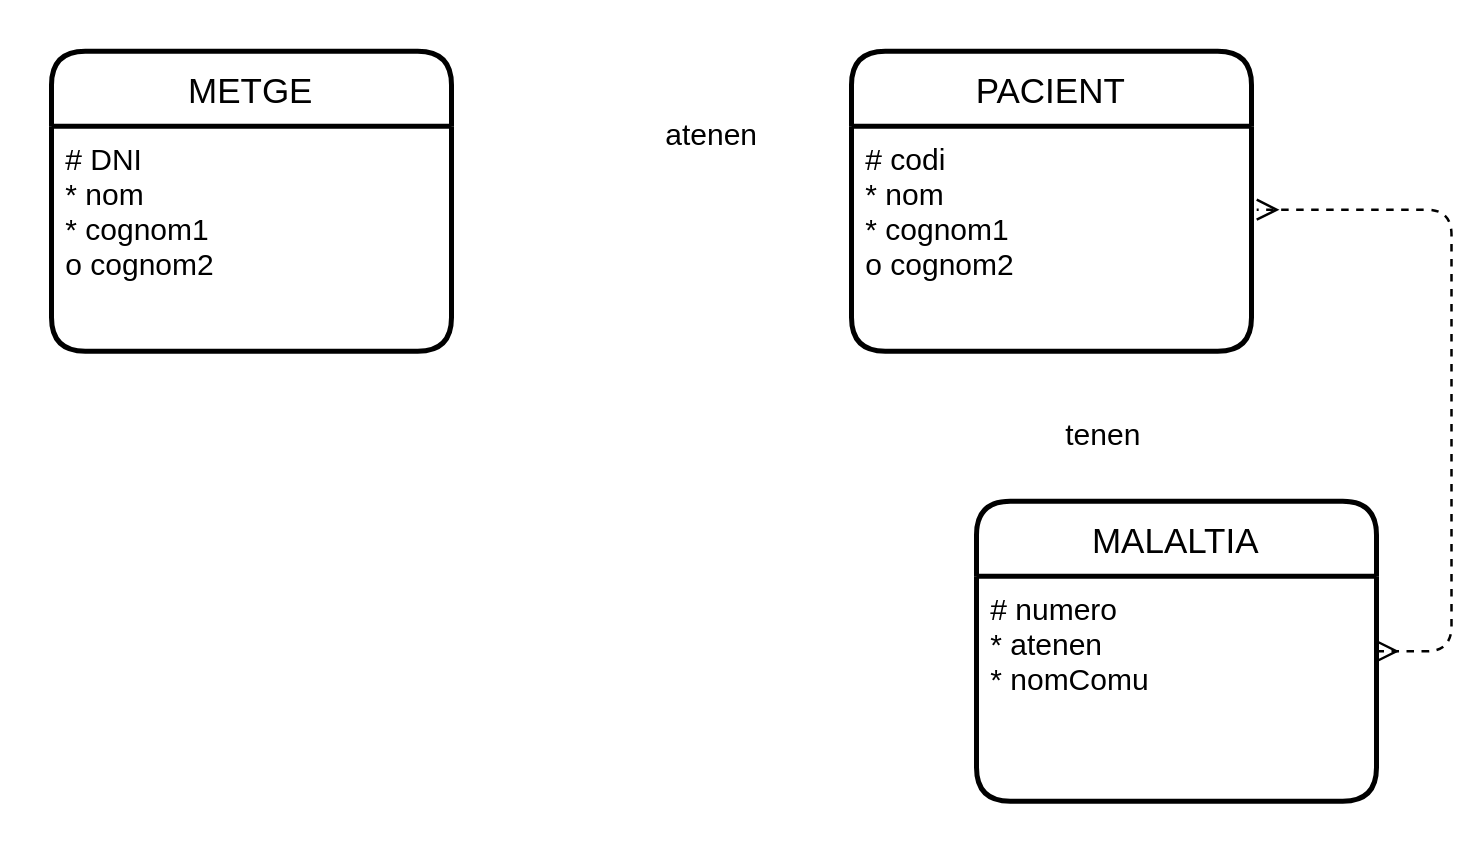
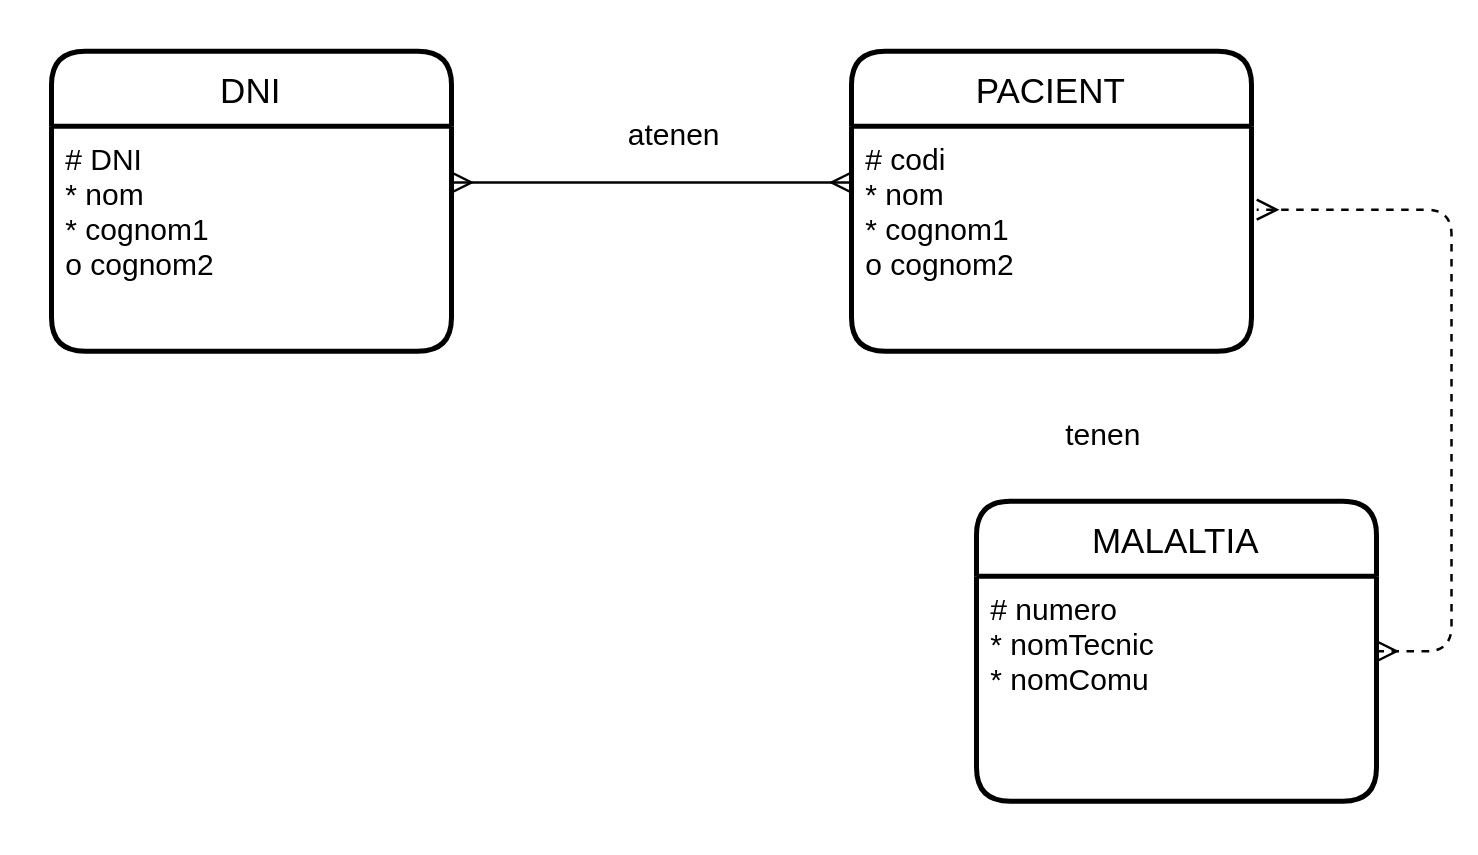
  <mxCell id="0" />
  <mxCell id="1" parent="0" />
- <mxCell id="2" value="METGE" style="swimlane;childLayout=stackLayout;horizontal=1;startSize=30;horizontalStack=0;rounded=1;fontSize=14;fontStyle=0;strokeWidth=2;resizeParent=0;resizeLast=1;shadow=0;dashed=0;align=center;" vertex="1" parent="1"><mxGeometry x="20" y="20" width="160" height="120" as="geometry" /></mxCell>
+ <mxCell id="2" value="DNI" style="swimlane;childLayout=stackLayout;horizontal=1;startSize=30;horizontalStack=0;rounded=1;fontSize=14;fontStyle=0;strokeWidth=2;resizeParent=0;resizeLast=1;shadow=0;dashed=0;align=center;" vertex="1" parent="1"><mxGeometry x="20" y="20" width="160" height="120" as="geometry" /></mxCell>
  <mxCell id="3" value="# DNI&#10;* nom&#10;* cognom1&#10;o cognom2" style="align=left;strokeColor=none;fillColor=none;spacingLeft=4;fontSize=12;verticalAlign=top;resizable=0;rotatable=0;part=1;" vertex="1" parent="2"><mxGeometry y="30" width="160" height="90" as="geometry" /></mxCell>
  <mxCell id="4" value="PACIENT" style="swimlane;childLayout=stackLayout;horizontal=1;startSize=30;horizontalStack=0;rounded=1;fontSize=14;fontStyle=0;strokeWidth=2;resizeParent=0;resizeLast=1;shadow=0;dashed=0;align=center;" vertex="1" parent="1"><mxGeometry x="340" y="20" width="160" height="120" as="geometry" /></mxCell>
  <mxCell id="5" value="# codi&#10;* nom&#10;* cognom1&#10;o cognom2" style="align=left;strokeColor=none;fillColor=none;spacingLeft=4;fontSize=12;verticalAlign=top;resizable=0;rotatable=0;part=1;" vertex="1" parent="4"><mxGeometry y="30" width="160" height="90" as="geometry" /></mxCell>
- <mxCell id="7" value="atenen" style="text;strokeColor=none;fillColor=none;spacingLeft=4;spacingRight=4;overflow=hidden;rotatable=0;points=[[0,0.5],[1,0.5]];portConstraint=eastwest;fontSize=12;" vertex="1" parent="1"><mxGeometry x="260" y="40" width="70" height="30" as="geometry" /></mxCell>
+ <mxCell id="6" value="" style="edgeStyle=entityRelationEdgeStyle;fontSize=12;html=1;endArrow=ERmany;startArrow=ERmany;exitX=1;exitY=0.25;exitDx=0;exitDy=0;entryX=0;entryY=0.25;entryDx=0;entryDy=0;" edge="1" parent="1" source="3" target="5"><mxGeometry width="100" height="100" relative="1" as="geometry"><mxPoint x="320" y="130" as="sourcePoint" /><mxPoint x="420" y="30" as="targetPoint" /></mxGeometry></mxCell>
+ <mxCell id="7" value="atenen" style="text;strokeColor=none;fillColor=none;spacingLeft=4;spacingRight=4;overflow=hidden;rotatable=0;points=[[0,0.5],[1,0.5]];portConstraint=eastwest;fontSize=12;" vertex="1" parent="1"><mxGeometry x="245" y="40" width="70" height="30" as="geometry" /></mxCell>
  <mxCell id="8" value="MALALTIA" style="swimlane;childLayout=stackLayout;horizontal=1;startSize=30;horizontalStack=0;rounded=1;fontSize=14;fontStyle=0;strokeWidth=2;resizeParent=0;resizeLast=1;shadow=0;dashed=0;align=center;" vertex="1" parent="1"><mxGeometry x="390" y="200" width="160" height="120" as="geometry" /></mxCell>
- <mxCell id="9" value="# numero&#10;* atenen&#10;* nomComu" style="align=left;strokeColor=none;fillColor=none;spacingLeft=4;fontSize=12;verticalAlign=top;resizable=0;rotatable=0;part=1;" vertex="1" parent="8"><mxGeometry y="30" width="160" height="90" as="geometry" /></mxCell>
+ <mxCell id="9" value="# numero&#10;* nomTecnic&#10;* nomComu" style="align=left;strokeColor=none;fillColor=none;spacingLeft=4;fontSize=12;verticalAlign=top;resizable=0;rotatable=0;part=1;" vertex="1" parent="8"><mxGeometry y="30" width="160" height="90" as="geometry" /></mxCell>
  <mxCell id="10" value="tenen" style="text;strokeColor=none;fillColor=none;spacingLeft=4;spacingRight=4;overflow=hidden;rotatable=0;points=[[0,0.5],[1,0.5]];portConstraint=eastwest;fontSize=12;" vertex="1" parent="1"><mxGeometry x="420" y="160" width="40" height="30" as="geometry" /></mxCell>
  <mxCell id="11" value="" style="edgeStyle=entityRelationEdgeStyle;fontSize=12;html=1;endArrow=ERmany;startArrow=ERmany;entryX=1.013;entryY=0.371;entryDx=0;entryDy=0;entryPerimeter=0;dashed=1;" edge="1" parent="1" source="8" target="5"><mxGeometry width="100" height="100" relative="1" as="geometry"><mxPoint x="440" y="192" as="sourcePoint" /><mxPoint x="560" y="110" as="targetPoint" /></mxGeometry></mxCell>
